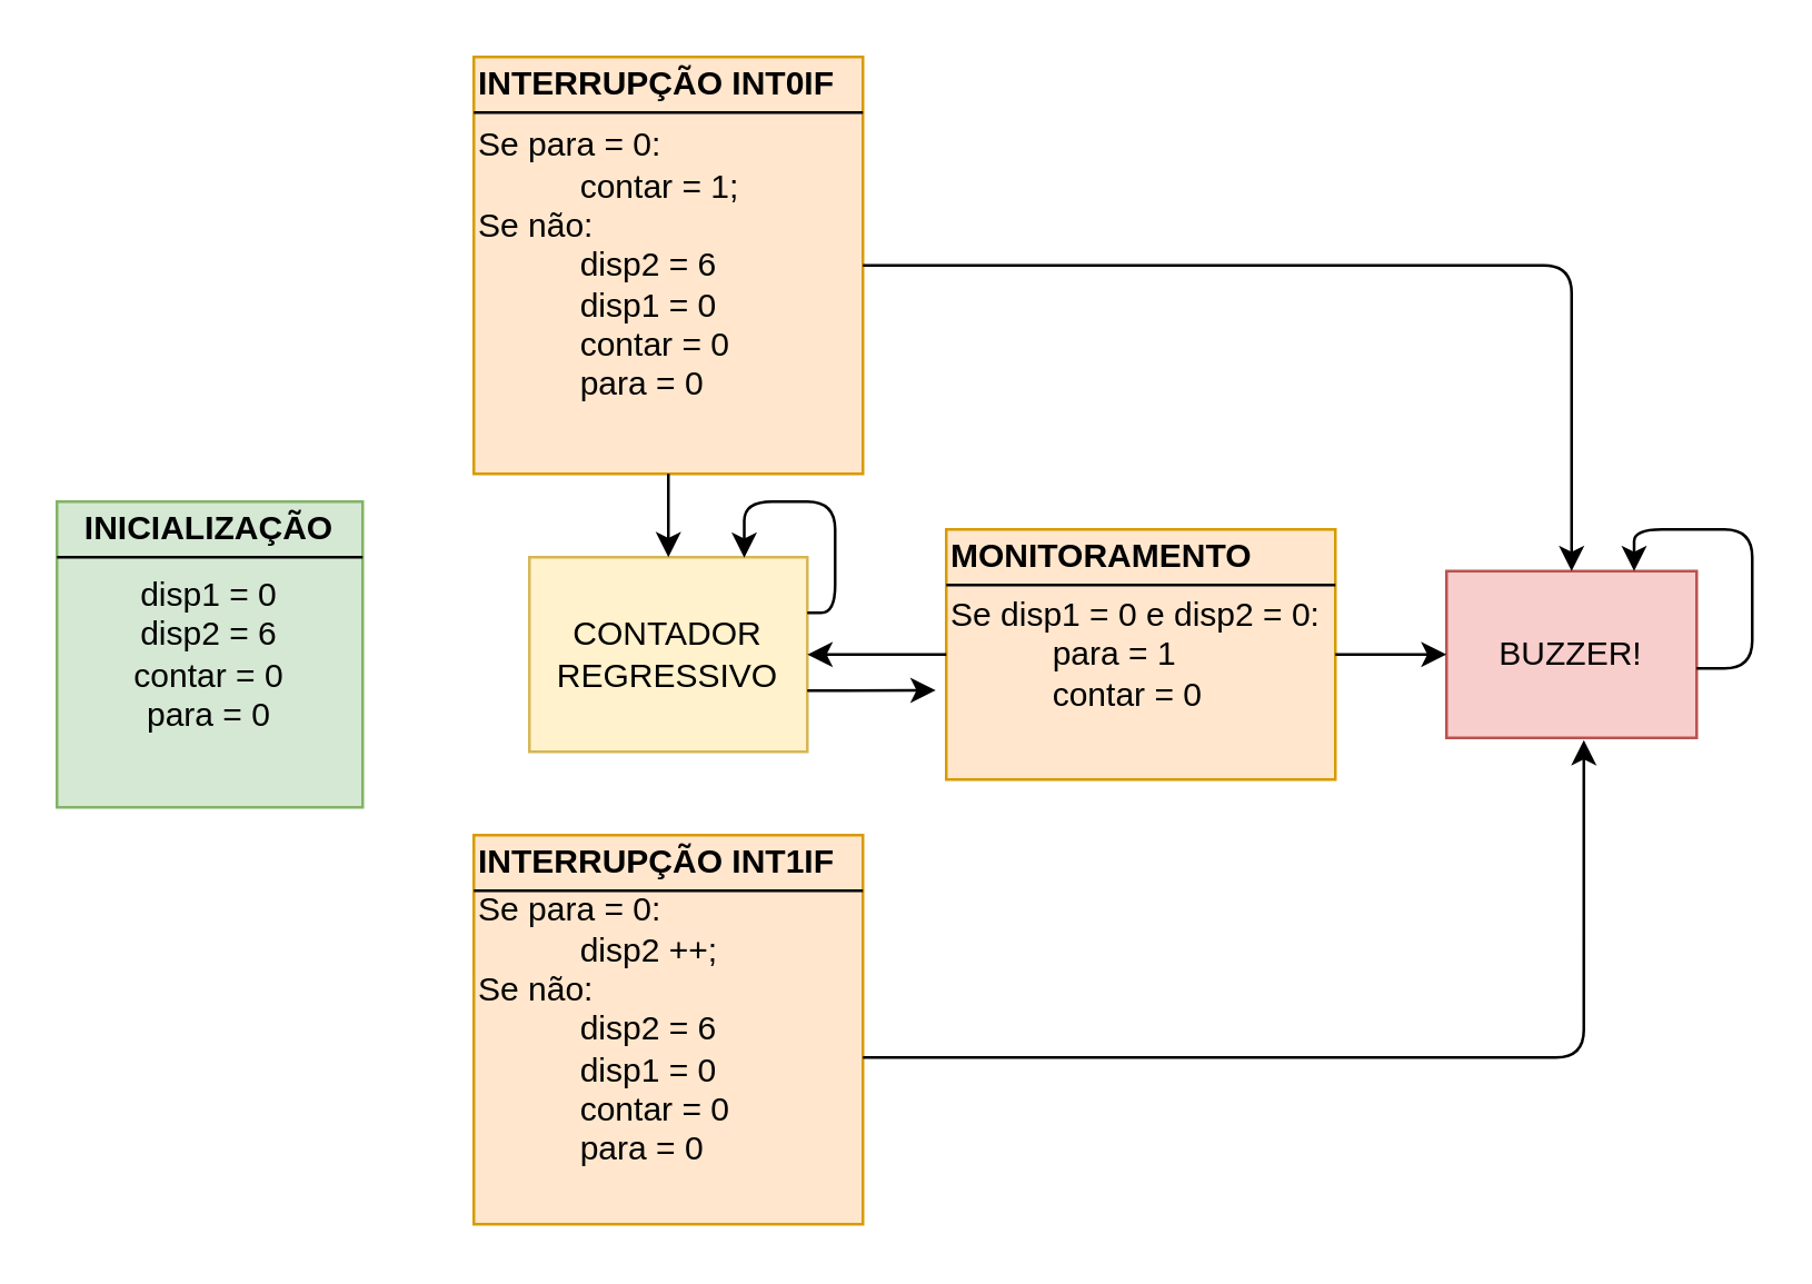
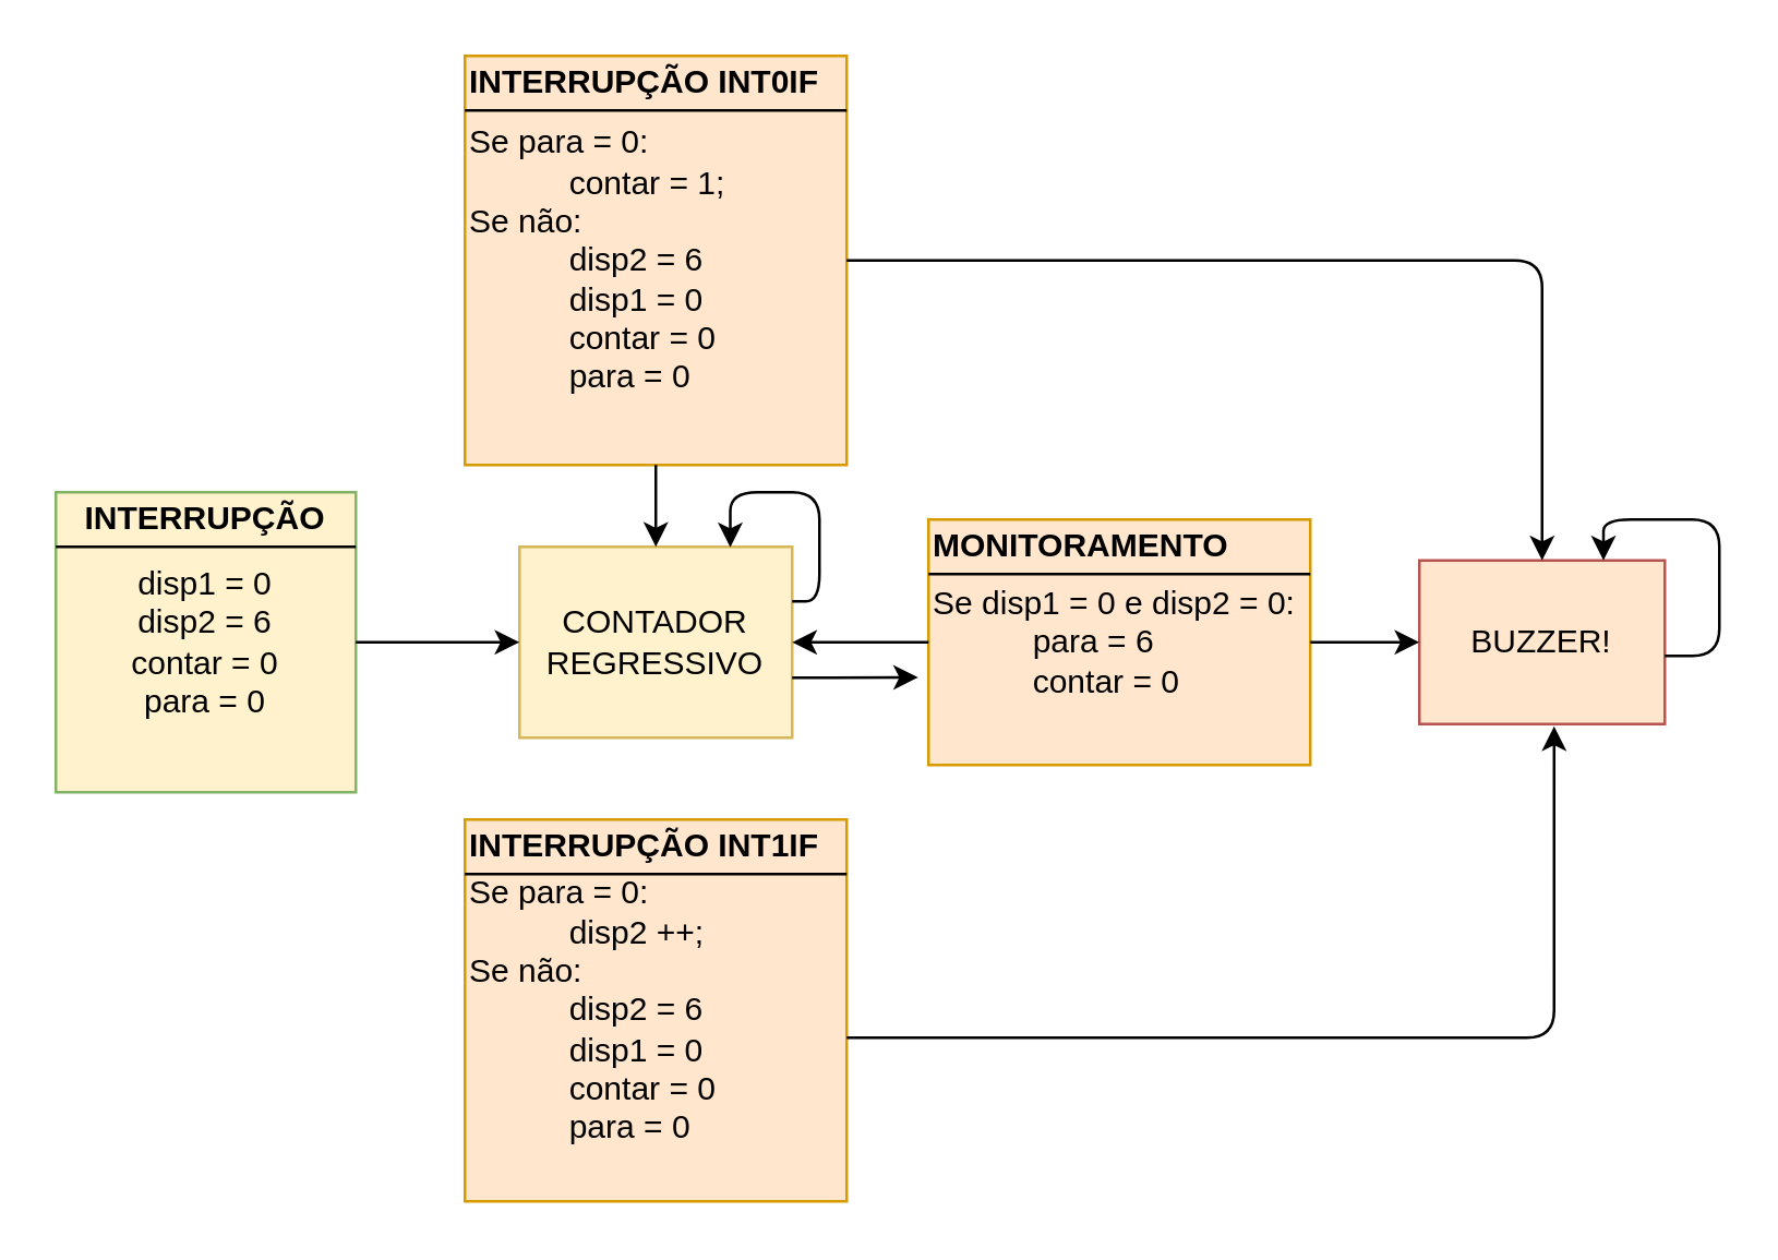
  <mxCell id="0" />
  <mxCell id="1" parent="0" />
  <mxCell id="2" value="Se para = 0:&lt;br&gt;&amp;nbsp; &amp;nbsp; &amp;nbsp; &amp;nbsp; &amp;nbsp; &amp;nbsp;contar = 1;&lt;br&gt;Se não:&lt;br&gt;&amp;nbsp; &amp;nbsp; &amp;nbsp; &amp;nbsp; &amp;nbsp; &amp;nbsp;disp2 = 6&lt;br&gt;&amp;nbsp; &amp;nbsp; &amp;nbsp; &amp;nbsp; &amp;nbsp; &amp;nbsp;disp1 = 0&lt;br&gt;&amp;nbsp; &amp;nbsp; &amp;nbsp; &amp;nbsp; &amp;nbsp; &amp;nbsp;contar = 0&lt;br&gt;&amp;nbsp; &amp;nbsp; &amp;nbsp; &amp;nbsp; &amp;nbsp; &amp;nbsp;para = 0" style="rounded=0;whiteSpace=wrap;html=1;align=left;fillColor=#ffe6cc;strokeColor=#d79b00;" vertex="1" parent="1"><mxGeometry x="170" y="20" width="140" height="150" as="geometry" /></mxCell>
  <mxCell id="3" value="CONTADOR&lt;br&gt;REGRESSIVO" style="rounded=0;whiteSpace=wrap;html=1;fillColor=#fff2cc;strokeColor=#d6b656;" vertex="1" parent="1"><mxGeometry x="190" y="200" width="100" height="70" as="geometry" /></mxCell>
- <mxCell id="4" value="disp1 = 0&lt;br&gt;disp2 = 6&lt;br&gt;contar = 0&lt;br&gt;para = 0" style="rounded=0;whiteSpace=wrap;html=1;fillColor=#d5e8d4;strokeColor=#82b366;" vertex="1" parent="1"><mxGeometry x="20" y="180" width="110" height="110" as="geometry" /></mxCell>
+ <mxCell id="4" value="disp1 = 0&lt;br&gt;disp2 = 6&lt;br&gt;contar = 0&lt;br&gt;para = 0" style="rounded=0;whiteSpace=wrap;html=1;fillColor=#fff2cc;strokeColor=#82b366;" vertex="1" parent="1"><mxGeometry x="20" y="180" width="110" height="110" as="geometry" /></mxCell>
  <mxCell id="5" value="&lt;b&gt;INTERRUPÇÃO INT0IF&lt;/b&gt;" style="text;html=1;strokeColor=none;fillColor=none;align=left;verticalAlign=middle;whiteSpace=wrap;rounded=0;strokeWidth=5;" vertex="1" parent="1"><mxGeometry x="170" y="20" width="140" height="20" as="geometry" /></mxCell>
- <mxCell id="6" value="&lt;b&gt;INICIALIZAÇÃO&lt;/b&gt;" style="text;html=1;strokeColor=none;fillColor=none;align=center;verticalAlign=middle;whiteSpace=wrap;rounded=0;" vertex="1" parent="1"><mxGeometry x="20" y="180" width="110" height="20" as="geometry" /></mxCell>
+ <mxCell id="6" value="&lt;b&gt;INTERRUPÇÃO&lt;/b&gt;" style="text;html=1;strokeColor=none;fillColor=none;align=center;verticalAlign=middle;whiteSpace=wrap;rounded=0;" vertex="1" parent="1"><mxGeometry x="20" y="180" width="110" height="20" as="geometry" /></mxCell>
  <mxCell id="7" value="Se para = 0:&lt;br&gt;&amp;nbsp; &amp;nbsp; &amp;nbsp; &amp;nbsp; &amp;nbsp; &amp;nbsp;disp2 ++;&lt;br&gt;Se não:&lt;br&gt;&amp;nbsp; &amp;nbsp; &amp;nbsp; &amp;nbsp; &amp;nbsp; &amp;nbsp;disp2 = 6&lt;br&gt;&amp;nbsp; &amp;nbsp; &amp;nbsp; &amp;nbsp; &amp;nbsp; &amp;nbsp;disp1 = 0&lt;br&gt;&amp;nbsp; &amp;nbsp; &amp;nbsp; &amp;nbsp; &amp;nbsp; &amp;nbsp;contar = 0&lt;br&gt;&amp;nbsp; &amp;nbsp; &amp;nbsp; &amp;nbsp; &amp;nbsp; &amp;nbsp;para = 0" style="rounded=0;whiteSpace=wrap;html=1;align=left;fillColor=#ffe6cc;strokeColor=#d79b00;" vertex="1" parent="1"><mxGeometry x="170" y="300" width="140" height="140" as="geometry" /></mxCell>
  <mxCell id="8" value="&lt;b&gt;INTERRUPÇÃO INT1IF&lt;/b&gt;" style="text;html=1;strokeColor=none;fillColor=none;align=left;verticalAlign=middle;whiteSpace=wrap;rounded=0;" vertex="1" parent="1"><mxGeometry x="170" y="300" width="140" height="20" as="geometry" /></mxCell>
  <mxCell id="9" value="" style="endArrow=none;html=1;exitX=0;exitY=1;exitDx=0;exitDy=0;entryX=1;entryY=1;entryDx=0;entryDy=0;" edge="1" parent="1" source="5" target="5"><mxGeometry width="50" height="50" relative="1" as="geometry"><mxPoint x="340" y="130" as="sourcePoint" /><mxPoint x="390" y="80" as="targetPoint" /></mxGeometry></mxCell>
  <mxCell id="10" value="" style="endArrow=none;html=1;exitX=0;exitY=1;exitDx=0;exitDy=0;entryX=1;entryY=1;entryDx=0;entryDy=0;" edge="1" parent="1"><mxGeometry width="50" height="50" relative="1" as="geometry"><mxPoint x="170" y="320" as="sourcePoint" /><mxPoint x="310" y="320" as="targetPoint" /></mxGeometry></mxCell>
  <mxCell id="11" value="" style="endArrow=none;html=1;exitX=0;exitY=1;exitDx=0;exitDy=0;" edge="1" parent="1"><mxGeometry width="50" height="50" relative="1" as="geometry"><mxPoint x="20" y="200" as="sourcePoint" /><mxPoint x="130" y="200" as="targetPoint" /></mxGeometry></mxCell>
- <mxCell id="12" value="Se disp1 = 0 e disp2 = 0:&lt;br&gt;&amp;nbsp; &amp;nbsp; &amp;nbsp; &amp;nbsp; &amp;nbsp; &amp;nbsp;para = 1&lt;br&gt;&amp;nbsp; &amp;nbsp; &amp;nbsp; &amp;nbsp; &amp;nbsp; &amp;nbsp;contar = 0" style="rounded=0;whiteSpace=wrap;html=1;align=left;fillColor=#ffe6cc;strokeColor=#d79b00;" vertex="1" parent="1"><mxGeometry x="340" y="190" width="140" height="90" as="geometry" /></mxCell>
+ <mxCell id="12" value="Se disp1 = 0 e disp2 = 0:&lt;br&gt;&amp;nbsp; &amp;nbsp; &amp;nbsp; &amp;nbsp; &amp;nbsp; &amp;nbsp;para = 6&lt;br&gt;&amp;nbsp; &amp;nbsp; &amp;nbsp; &amp;nbsp; &amp;nbsp; &amp;nbsp;contar = 0" style="rounded=0;whiteSpace=wrap;html=1;align=left;fillColor=#ffe6cc;strokeColor=#d79b00;" vertex="1" parent="1"><mxGeometry x="340" y="190" width="140" height="90" as="geometry" /></mxCell>
  <mxCell id="13" value="&lt;b&gt;MONITORAMENTO&lt;/b&gt;" style="text;html=1;strokeColor=none;fillColor=none;align=left;verticalAlign=middle;whiteSpace=wrap;rounded=0;strokeWidth=5;" vertex="1" parent="1"><mxGeometry x="340" y="190" width="140" height="20" as="geometry" /></mxCell>
  <mxCell id="14" value="" style="endArrow=none;html=1;exitX=0;exitY=1;exitDx=0;exitDy=0;entryX=1;entryY=1;entryDx=0;entryDy=0;" edge="1" parent="1"><mxGeometry width="50" height="50" relative="1" as="geometry"><mxPoint x="340" y="210" as="sourcePoint" /><mxPoint x="480" y="210" as="targetPoint" /></mxGeometry></mxCell>
- <mxCell id="15" value="BUZZER!" style="rounded=0;whiteSpace=wrap;html=1;fillColor=#f8cecc;strokeColor=#b85450;" vertex="1" parent="1"><mxGeometry x="520" y="205" width="90" height="60" as="geometry" /></mxCell>
+ <mxCell id="15" value="BUZZER!" style="rounded=0;whiteSpace=wrap;html=1;fillColor=#ffe6cc;strokeColor=#b85450;" vertex="1" parent="1"><mxGeometry x="520" y="205" width="90" height="60" as="geometry" /></mxCell>
  <mxCell id="16" value="" style="endArrow=classic;html=1;exitX=0.5;exitY=1;exitDx=0;exitDy=0;entryX=0.5;entryY=0;entryDx=0;entryDy=0;" edge="1" parent="1" source="2" target="3"><mxGeometry width="50" height="50" relative="1" as="geometry"><mxPoint x="350" y="220" as="sourcePoint" /><mxPoint x="300" y="270" as="targetPoint" /></mxGeometry></mxCell>
+ <mxCell id="17" value="" style="endArrow=classic;html=1;entryX=0;entryY=0.5;entryDx=0;entryDy=0;exitX=1;exitY=0.5;exitDx=0;exitDy=0;" edge="1" parent="1" source="4" target="3"><mxGeometry width="50" height="50" relative="1" as="geometry"><mxPoint x="160" y="260" as="sourcePoint" /><mxPoint x="250" y="280" as="targetPoint" /></mxGeometry></mxCell>
  <mxCell id="18" value="" style="endArrow=classic;html=1;entryX=1;entryY=0.5;entryDx=0;entryDy=0;exitX=0;exitY=0.5;exitDx=0;exitDy=0;" edge="1" parent="1" source="12" target="3"><mxGeometry width="50" height="50" relative="1" as="geometry"><mxPoint x="250" y="310" as="sourcePoint" /><mxPoint x="250" y="280" as="targetPoint" /></mxGeometry></mxCell>
  <mxCell id="19" value="" style="endArrow=classic;html=1;entryX=-0.027;entryY=0.643;entryDx=0;entryDy=0;entryPerimeter=0;" edge="1" parent="1" target="12"><mxGeometry width="50" height="50" relative="1" as="geometry"><mxPoint x="290" y="248" as="sourcePoint" /><mxPoint x="260" y="290" as="targetPoint" /></mxGeometry></mxCell>
  <mxCell id="20" value="" style="endArrow=classic;html=1;exitX=1;exitY=0.5;exitDx=0;exitDy=0;entryX=0;entryY=0.5;entryDx=0;entryDy=0;" edge="1" parent="1" source="12" target="15"><mxGeometry width="50" height="50" relative="1" as="geometry"><mxPoint x="300" y="270" as="sourcePoint" /><mxPoint x="350" y="220" as="targetPoint" /></mxGeometry></mxCell>
  <mxCell id="21" value="" style="edgeStyle=segmentEdgeStyle;endArrow=classic;html=1;entryX=0.75;entryY=0;entryDx=0;entryDy=0;" edge="1" parent="1" target="15"><mxGeometry width="50" height="50" relative="1" as="geometry"><mxPoint x="610" y="240" as="sourcePoint" /><mxPoint x="590" y="180" as="targetPoint" /><Array as="points"><mxPoint x="630" y="240" /><mxPoint x="630" y="190" /><mxPoint x="588" y="190" /></Array></mxGeometry></mxCell>
  <mxCell id="22" value="" style="edgeStyle=segmentEdgeStyle;endArrow=classic;html=1;entryX=0.773;entryY=0.003;entryDx=0;entryDy=0;entryPerimeter=0;" edge="1" parent="1" target="3"><mxGeometry width="50" height="50" relative="1" as="geometry"><mxPoint x="290" y="220" as="sourcePoint" /><mxPoint x="267.5" y="195" as="targetPoint" /><Array as="points"><mxPoint x="300" y="220" /><mxPoint x="300" y="180" /><mxPoint x="267" y="180" /></Array></mxGeometry></mxCell>
  <mxCell id="23" value="" style="edgeStyle=segmentEdgeStyle;endArrow=classic;html=1;exitX=1;exitY=0.5;exitDx=0;exitDy=0;entryX=0.5;entryY=0;entryDx=0;entryDy=0;" edge="1" parent="1" source="2" target="15"><mxGeometry width="50" height="50" relative="1" as="geometry"><mxPoint x="390" y="190" as="sourcePoint" /><mxPoint x="440" y="140" as="targetPoint" /><Array as="points"><mxPoint x="565" y="95" /></Array></mxGeometry></mxCell>
  <mxCell id="24" value="" style="edgeStyle=segmentEdgeStyle;endArrow=classic;html=1;entryX=0.549;entryY=1.013;entryDx=0;entryDy=0;entryPerimeter=0;" edge="1" parent="1" target="15"><mxGeometry width="50" height="50" relative="1" as="geometry"><mxPoint x="310" y="380" as="sourcePoint" /><mxPoint x="570" y="270" as="targetPoint" /><Array as="points"><mxPoint x="569" y="380" /></Array></mxGeometry></mxCell>
